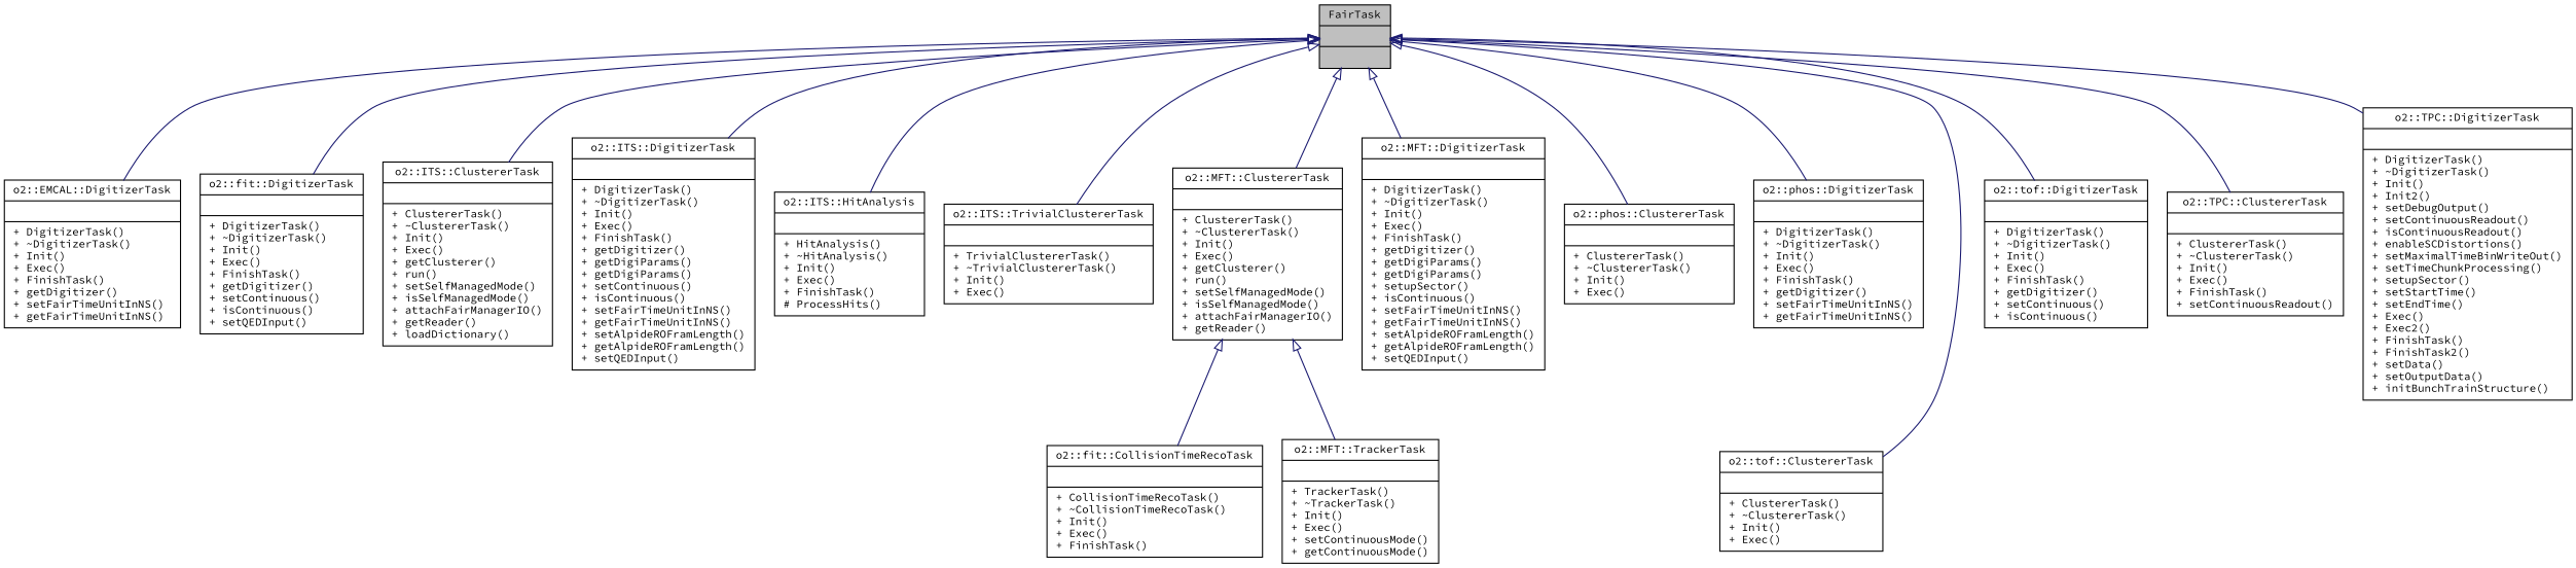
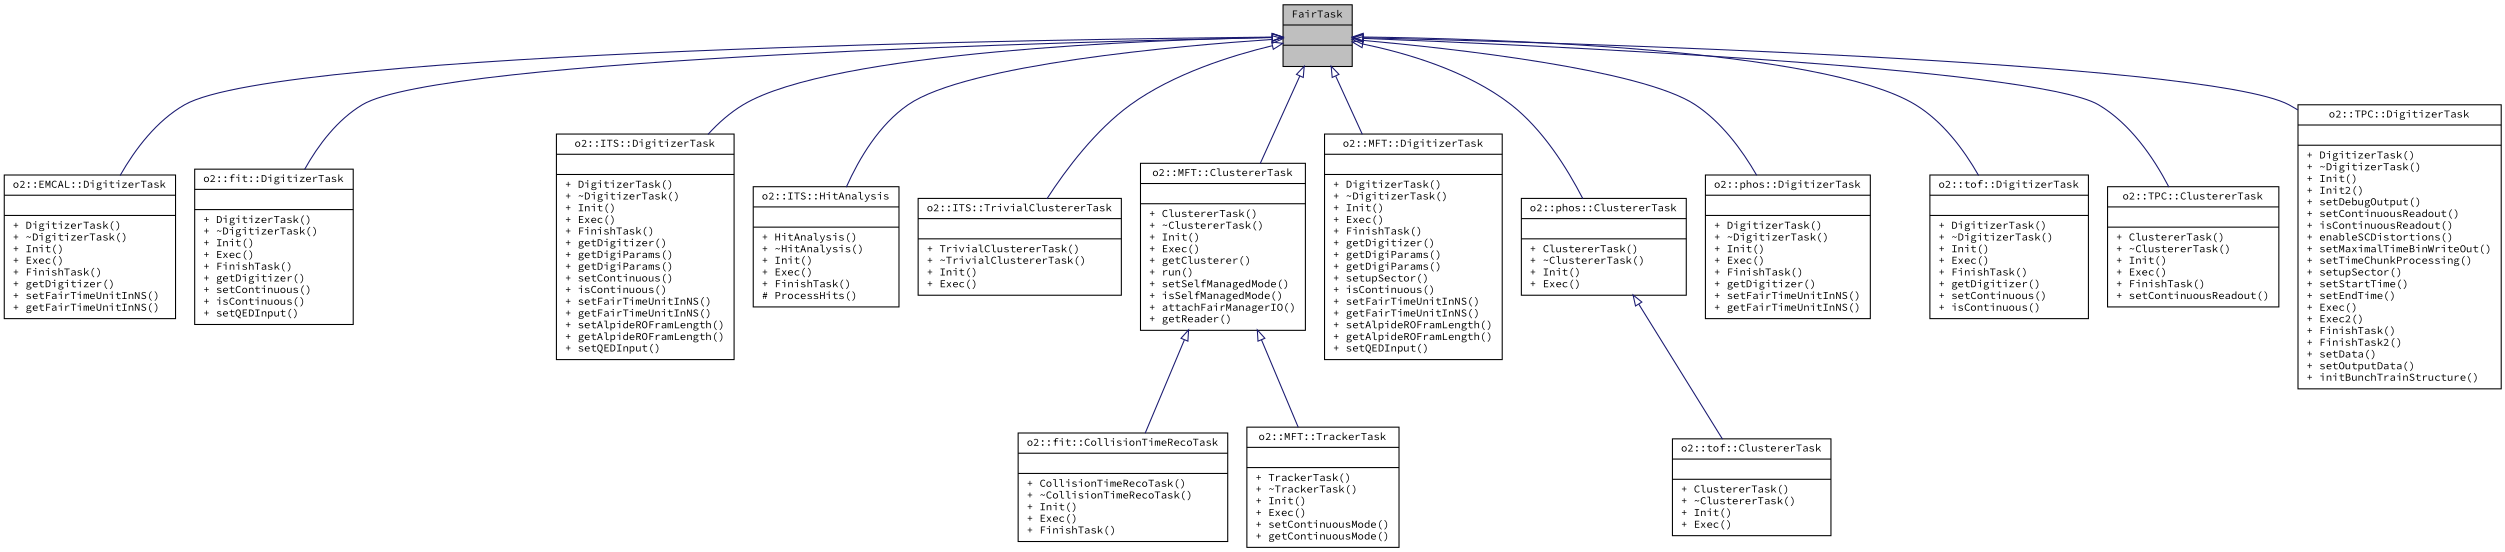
  digraph {
    fontname="Source Code Pro"
    node [color=black fontname="Source Code Pro" fontsize=10 shape=record]
    edge [arrowtail=onormal color=midnightblue dir=back fontname="Source Code Pro" fontsize=10 labelfontname=Helvetica labelfontsize=10 style=solid]
    n1 [fillcolor=grey75 fontcolor=black height=0.2 label="{FairTask\n||}" style=filled width=0.4]
    n2 [height=0.2 label="{o2::EMCAL::DigitizerTask\n||+ DigitizerTask()\l+ ~DigitizerTask()\l+ Init()\l+ Exec()\l+ FinishTask()\l+ getDigitizer()\l+ setFairTimeUnitInNS()\l+ getFairTimeUnitInNS()\l}" width=0.4]
    n3 [height=0.2 label="{o2::fit::DigitizerTask\n||+ DigitizerTask()\l+ ~DigitizerTask()\l+ Init()\l+ Exec()\l+ FinishTask()\l+ getDigitizer()\l+ setContinuous()\l+ isContinuous()\l+ setQEDInput()\l}" width=0.4]
-   n4 [height=0.2 label="{o2::ITS::ClustererTask\n||+ ClustererTask()\l+ ~ClustererTask()\l+ Init()\l+ Exec()\l+ getClusterer()\l+ run()\l+ setSelfManagedMode()\l+ isSelfManagedMode()\l+ attachFairManagerIO()\l+ getReader()\l+ loadDictionary()\l}" width=0.4]
    n5 [height=0.2 label="{o2::ITS::DigitizerTask\n||+ DigitizerTask()\l+ ~DigitizerTask()\l+ Init()\l+ Exec()\l+ FinishTask()\l+ getDigitizer()\l+ getDigiParams()\l+ getDigiParams()\l+ setContinuous()\l+ isContinuous()\l+ setFairTimeUnitInNS()\l+ getFairTimeUnitInNS()\l+ setAlpideROFramLength()\l+ getAlpideROFramLength()\l+ setQEDInput()\l}" width=0.4]
    n6 [height=0.2 label="{o2::ITS::HitAnalysis\n||+ HitAnalysis()\l+ ~HitAnalysis()\l+ Init()\l+ Exec()\l+ FinishTask()\l# ProcessHits()\l}" width=0.4]
    n7 [height=0.2 label="{o2::ITS::TrivialClustererTask\n||+ TrivialClustererTask()\l+ ~TrivialClustererTask()\l+ Init()\l+ Exec()\l}" width=0.4]
    n8 [height=0.2 label="{o2::MFT::ClustererTask\n||+ ClustererTask()\l+ ~ClustererTask()\l+ Init()\l+ Exec()\l+ getClusterer()\l+ run()\l+ setSelfManagedMode()\l+ isSelfManagedMode()\l+ attachFairManagerIO()\l+ getReader()\l}" width=0.4]
    n9 [height=0.2 label="{o2::MFT::DigitizerTask\n||+ DigitizerTask()\l+ ~DigitizerTask()\l+ Init()\l+ Exec()\l+ FinishTask()\l+ getDigitizer()\l+ getDigiParams()\l+ getDigiParams()\l+ setupSector()\l+ isContinuous()\l+ setFairTimeUnitInNS()\l+ getFairTimeUnitInNS()\l+ setAlpideROFramLength()\l+ getAlpideROFramLength()\l+ setQEDInput()\l}" width=0.4]
    n10 [height=0.2 label="{o2::phos::ClustererTask\n||+ ClustererTask()\l+ ~ClustererTask()\l+ Init()\l+ Exec()\l}" width=0.4]
    n11 [height=0.2 label="{o2::phos::DigitizerTask\n||+ DigitizerTask()\l+ ~DigitizerTask()\l+ Init()\l+ Exec()\l+ FinishTask()\l+ getDigitizer()\l+ setFairTimeUnitInNS()\l+ getFairTimeUnitInNS()\l}" width=0.4]
    n12 [height=0.2 label="{o2::tof::ClustererTask\n||+ ClustererTask()\l+ ~ClustererTask()\l+ Init()\l+ Exec()\l}" width=0.4]
    n13 [height=0.2 label="{o2::tof::DigitizerTask\n||+ DigitizerTask()\l+ ~DigitizerTask()\l+ Init()\l+ Exec()\l+ FinishTask()\l+ getDigitizer()\l+ setContinuous()\l+ isContinuous()\l}" width=0.4]
    n14 [height=0.2 label="{o2::TPC::ClustererTask\n||+ ClustererTask()\l+ ~ClustererTask()\l+ Init()\l+ Exec()\l+ FinishTask()\l+ setContinuousReadout()\l}" width=0.4]
    n15 [height=0.2 label="{o2::TPC::DigitizerTask\n||+ DigitizerTask()\l+ ~DigitizerTask()\l+ Init()\l+ Init2()\l+ setDebugOutput()\l+ setContinuousReadout()\l+ isContinuousReadout()\l+ enableSCDistortions()\l+ setMaximalTimeBinWriteOut()\l+ setTimeChunkProcessing()\l+ setupSector()\l+ setStartTime()\l+ setEndTime()\l+ Exec()\l+ Exec2()\l+ FinishTask()\l+ FinishTask2()\l+ setData()\l+ setOutputData()\l+ initBunchTrainStructure()\l}" width=0.4]
    n16 [height=0.2 label="{o2::fit::CollisionTimeRecoTask\n||+ CollisionTimeRecoTask()\l+ ~CollisionTimeRecoTask()\l+ Init()\l+ Exec()\l+ FinishTask()\l}" width=0.4]
    n17 [height=0.2 label="{o2::MFT::TrackerTask\n||+ TrackerTask()\l+ ~TrackerTask()\l+ Init()\l+ Exec()\l+ setContinuousMode()\l+ getContinuousMode()\l}" width=0.4]
    n1 -> n2
    n1 -> n3
-   n1 -> n4
    n1 -> n5
    n1 -> n6
    n1 -> n7
    n1 -> n8
    n1 -> n9
    n1 -> n10
    n1 -> n11
-   n1 -> n12
+   n10 -> n12
    n1 -> n13
    n1 -> n14
    n1 -> n15
    n8 -> n16
    n8 -> n17
  }
